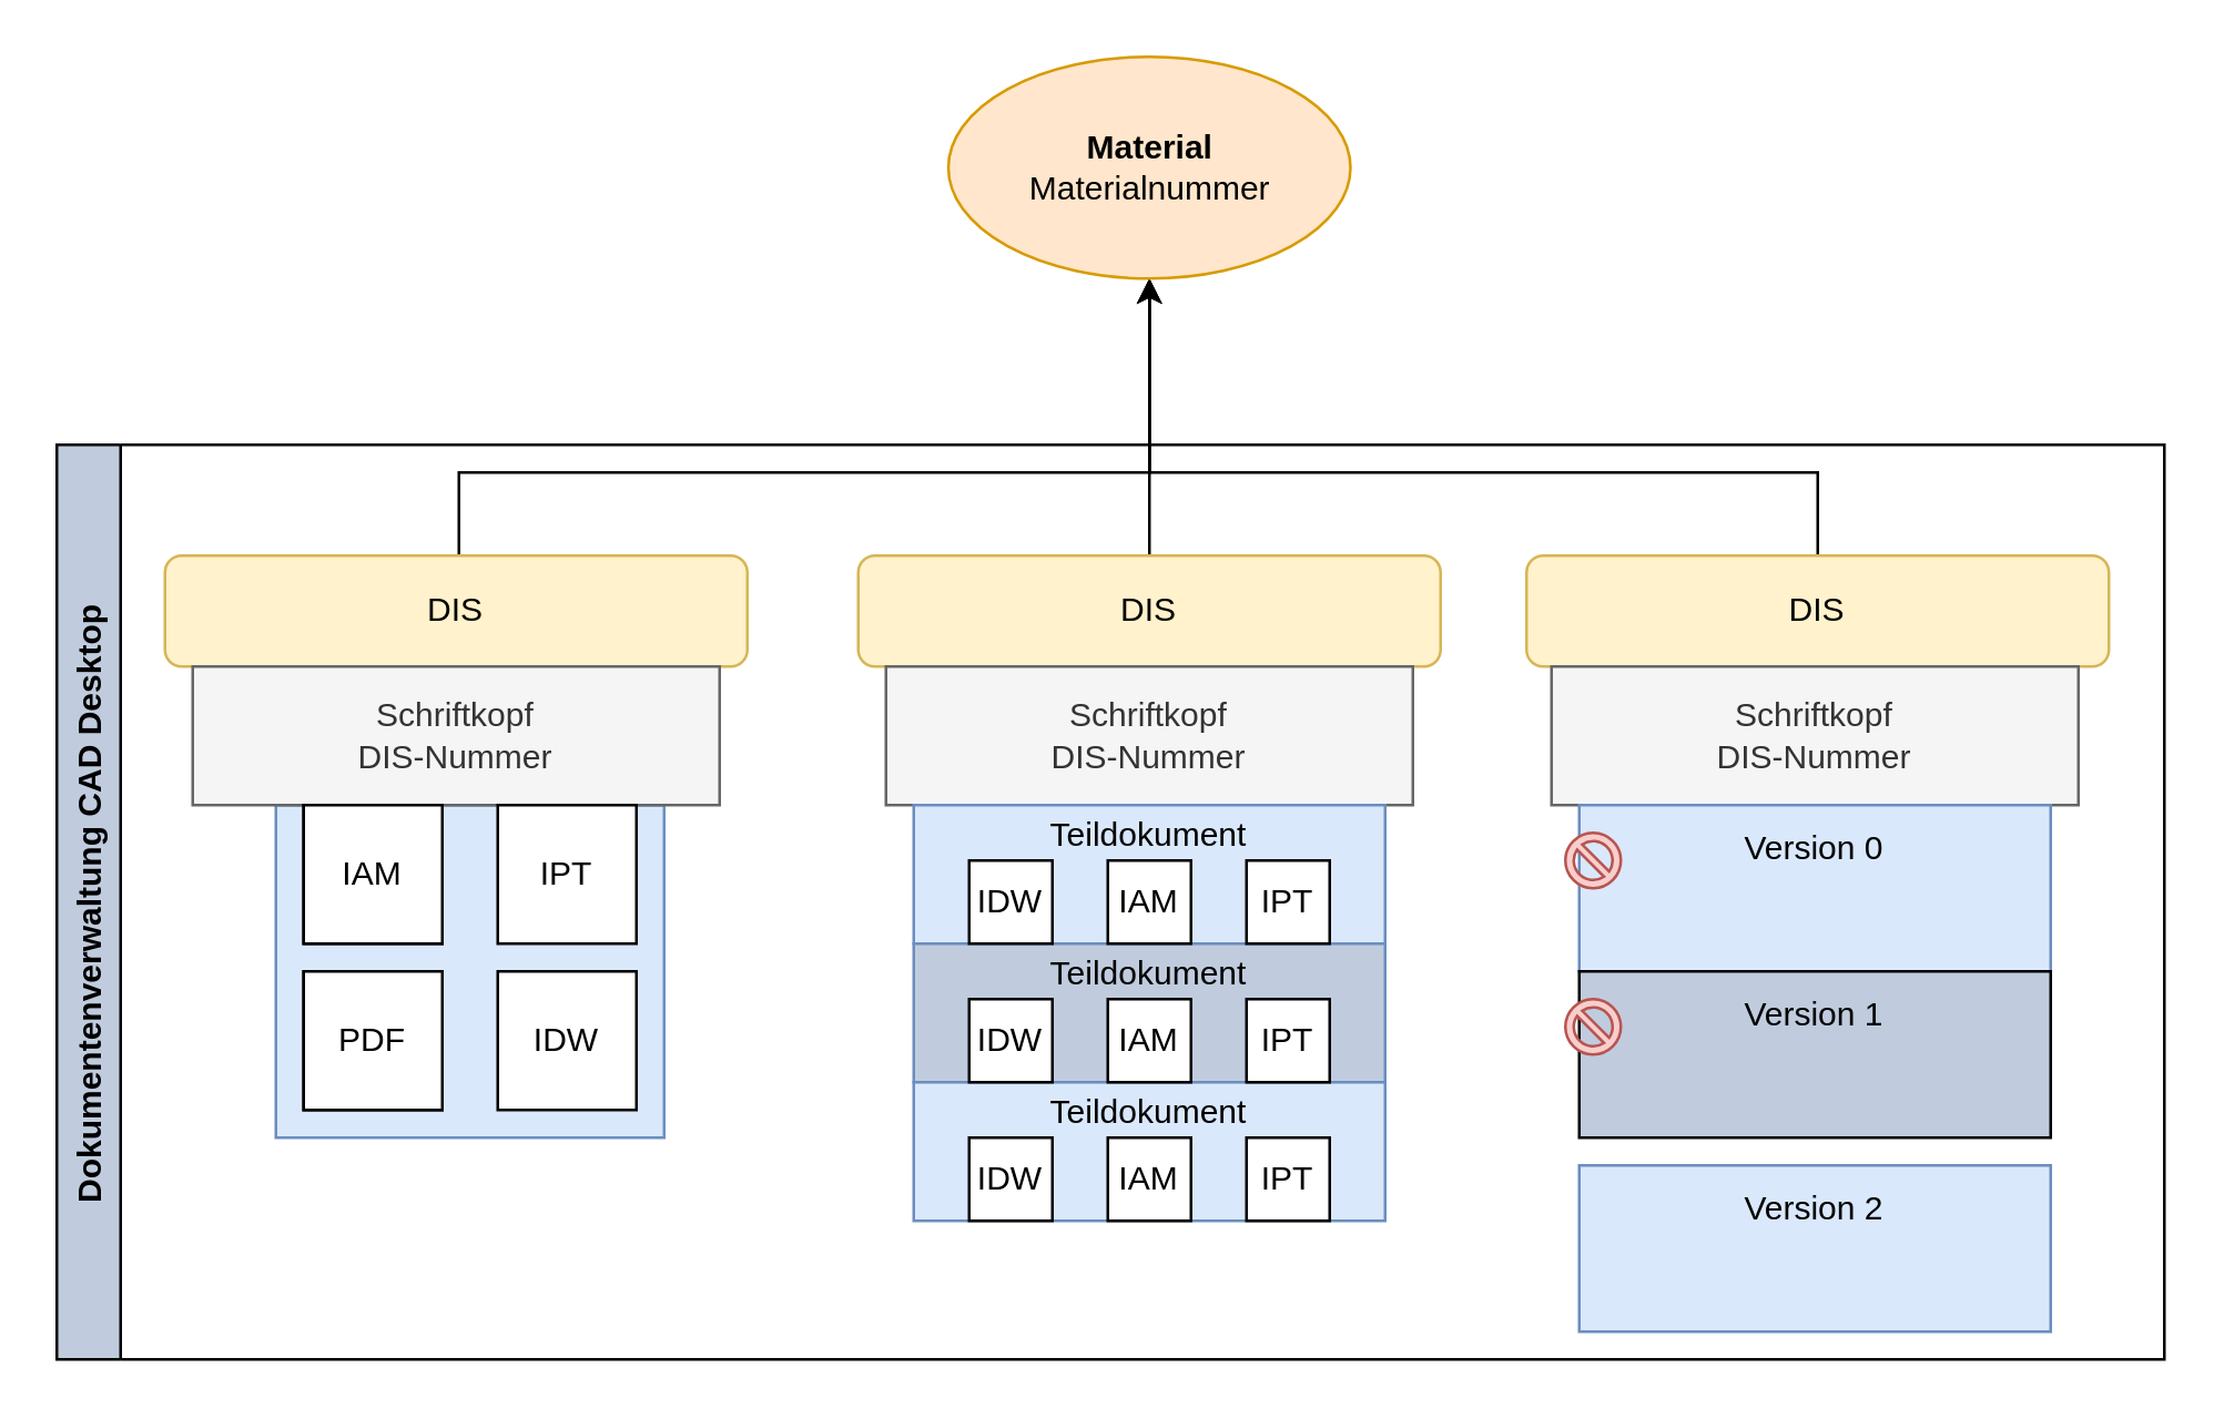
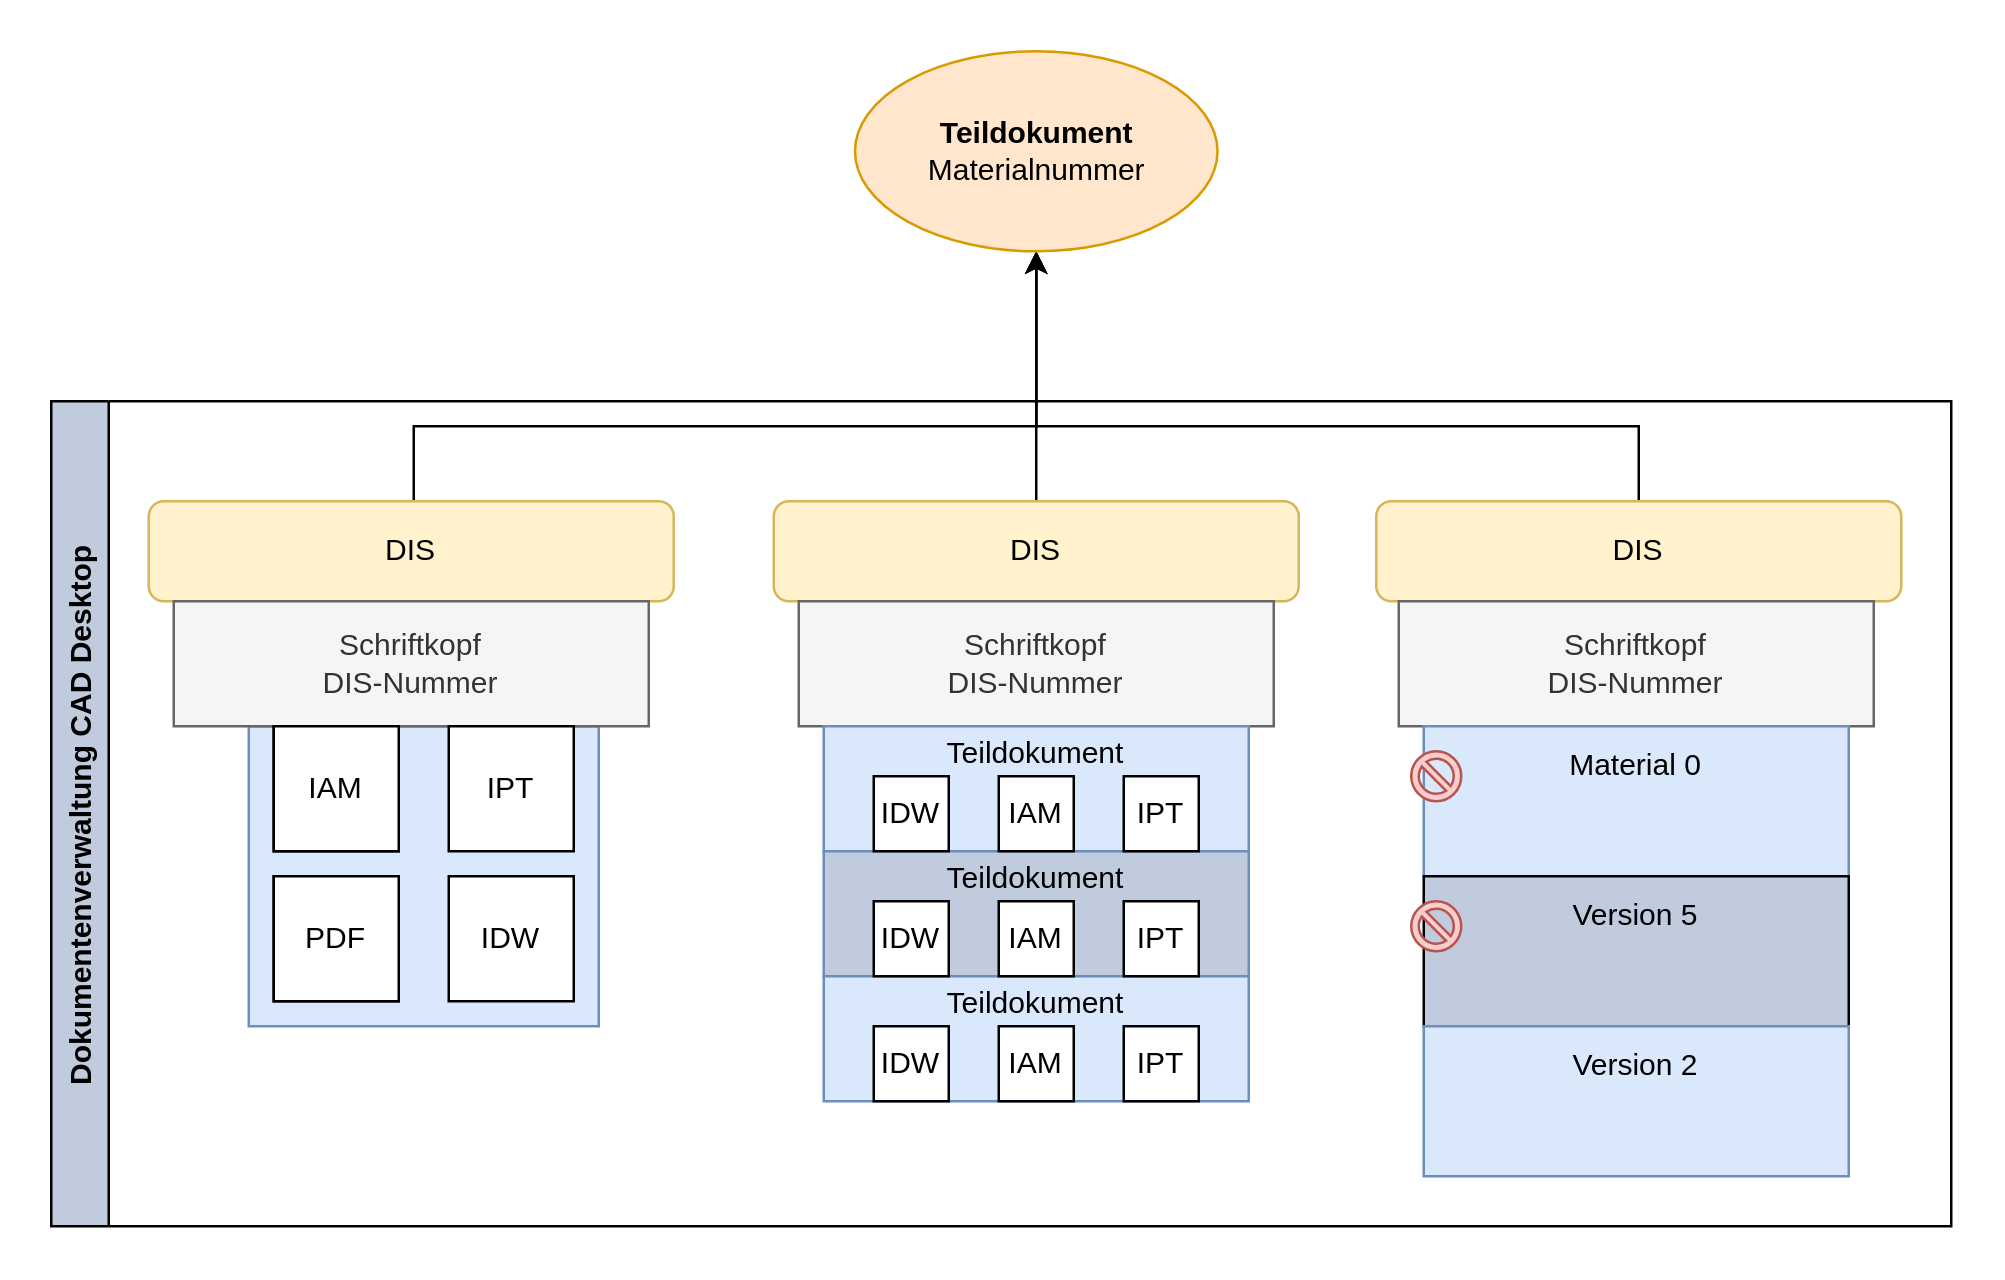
  <mxCell id="0" />
  <mxCell id="1" parent="0" />
  <mxCell id="2" style="edgeStyle=orthogonalEdgeStyle;rounded=0;orthogonalLoop=1;jettySize=auto;html=1;entryX=0.5;entryY=1;entryDx=0;entryDy=0;strokeWidth=1;" edge="1" parent="1" source="9" target="6"><mxGeometry relative="1" as="geometry"><Array as="points"><mxPoint x="165" y="170" /><mxPoint x="414" y="170" /></Array></mxGeometry></mxCell>
  <mxCell id="3" style="edgeStyle=orthogonalEdgeStyle;rounded=0;orthogonalLoop=1;jettySize=auto;html=1;" edge="1" parent="1" source="10" target="6"><mxGeometry relative="1" as="geometry"><Array as="points"><mxPoint x="414" y="180" /><mxPoint x="414" y="180" /></Array></mxGeometry></mxCell>
  <mxCell id="4" style="edgeStyle=orthogonalEdgeStyle;rounded=0;orthogonalLoop=1;jettySize=auto;html=1;entryX=0.5;entryY=1;entryDx=0;entryDy=0;" edge="1" parent="1" source="5" target="6"><mxGeometry relative="1" as="geometry"><mxPoint x="570" y="140" as="targetPoint" /><Array as="points"><mxPoint x="655" y="170" /><mxPoint x="414" y="170" /></Array></mxGeometry></mxCell>
  <mxCell id="5" value="DIS" style="rounded=1;whiteSpace=wrap;html=1;fillColor=#fff2cc;strokeColor=#d6b656;" vertex="1" parent="1"><mxGeometry x="550" y="200" width="210" height="40" as="geometry" /></mxCell>
- <mxCell id="6" value="&lt;b&gt;Material&lt;/b&gt;&lt;br&gt;Materialnummer" style="ellipse;whiteSpace=wrap;html=1;fillColor=#ffe6cc;strokeColor=#d79b00;" vertex="1" parent="1"><mxGeometry x="341.5" y="20" width="145" height="80" as="geometry" /></mxCell>
+ <mxCell id="6" value="&lt;b&gt;Teildokument&lt;/b&gt;&lt;br&gt;Materialnummer" style="ellipse;whiteSpace=wrap;html=1;fillColor=#ffe6cc;strokeColor=#d79b00;" vertex="1" parent="1"><mxGeometry x="341.5" y="20" width="145" height="80" as="geometry" /></mxCell>
  <mxCell id="7" value="Dokumentenverwaltung CAD Desktop" style="swimlane;horizontal=0;fillColor=#C0CCDE;strokeWidth=1;gradientColor=none;swimlaneFillColor=none;" vertex="1" parent="1"><mxGeometry x="20" y="160" width="760" height="330" as="geometry"><mxRectangle x="30" y="190" width="40" height="250" as="alternateBounds" /></mxGeometry></mxCell>
  <mxCell id="8" value="" style="rounded=0;whiteSpace=wrap;html=1;fillColor=#dae8fc;strokeColor=#6c8ebf;" vertex="1" parent="7"><mxGeometry x="79" y="130" width="140" height="120" as="geometry" /></mxCell>
  <mxCell id="9" value="DIS" style="rounded=1;whiteSpace=wrap;html=1;fillColor=#fff2cc;strokeColor=#d6b656;" vertex="1" parent="7"><mxGeometry x="39" y="40" width="210" height="40" as="geometry" /></mxCell>
  <mxCell id="10" value="DIS" style="rounded=1;whiteSpace=wrap;html=1;fillColor=#fff2cc;strokeColor=#d6b656;" vertex="1" parent="7"><mxGeometry x="289" y="40" width="210" height="40" as="geometry" /></mxCell>
  <mxCell id="11" value="Schriftkopf&lt;br&gt;DIS-Nummer&lt;span style=&quot;color: rgba(0, 0, 0, 0); font-family: monospace; font-size: 0px; text-align: start;&quot;&gt;%3CmxGraphModel%3E%3Croot%3E%3CmxCell%20id%3D%220%22%2F%3E%3CmxCell%20id%3D%221%22%20parent%3D%220%22%2F%3E%3CmxCell%20id%3D%222%22%20value%3D%22%22%20style%3D%22rounded%3D1%3BwhiteSpace%3Dwrap%3Bhtml%3D1%3B%22%20vertex%3D%221%22%20parent%3D%221%22%3E%3CmxGeometry%20x%3D%2270%22%20y%3D%22230%22%20width%3D%22210%22%20height%3D%22270%22%20as%3D%22geometry%22%2F%3E%3C%2FmxCell%3E%3C%2Froot%3E%3C%2FmxGraphModel%3E&lt;/span&gt;" style="rounded=0;whiteSpace=wrap;html=1;fillColor=#f5f5f5;fontColor=#333333;strokeColor=#666666;" vertex="1" parent="7"><mxGeometry x="49" y="80" width="190" height="50" as="geometry" /></mxCell>
  <mxCell id="12" value="Schriftkopf&lt;br&gt;DIS-Nummer&lt;span style=&quot;color: rgba(0, 0, 0, 0); font-family: monospace; font-size: 0px; text-align: start;&quot;&gt;%3CmxGraphModel%3E%3Croot%3E%3CmxCell%20id%3D%220%22%2F%3E%3CmxCell%20id%3D%221%22%20parent%3D%220%22%2F%3E%3CmxCell%20id%3D%222%22%20value%3D%22%22%20style%3D%22rounded%3D1%3BwhiteSpace%3Dwrap%3Bhtml%3D1%3B%22%20vertex%3D%221%22%20parent%3D%221%22%3E%3CmxGeometry%20x%3D%2270%22%20y%3D%22230%22%20width%3D%22210%22%20height%3D%22270%22%20as%3D%22geometry%22%2F%3E%3C%2FmxCell%3E%3C%2Froot%3E%3C%2FmxGraphModel%3E&lt;/span&gt;" style="rounded=0;whiteSpace=wrap;html=1;fillColor=#f5f5f5;fontColor=#333333;strokeColor=#666666;" vertex="1" parent="7"><mxGeometry x="299" y="80" width="190" height="50" as="geometry" /></mxCell>
  <mxCell id="13" value="Schriftkopf&lt;br&gt;DIS-Nummer&lt;span style=&quot;color: rgba(0, 0, 0, 0); font-family: monospace; font-size: 0px; text-align: start;&quot;&gt;%3CmxGraphModel%3E%3Croot%3E%3CmxCell%20id%3D%220%22%2F%3E%3CmxCell%20id%3D%221%22%20parent%3D%220%22%2F%3E%3CmxCell%20id%3D%222%22%20value%3D%22%22%20style%3D%22rounded%3D1%3BwhiteSpace%3Dwrap%3Bhtml%3D1%3B%22%20vertex%3D%221%22%20parent%3D%221%22%3E%3CmxGeometry%20x%3D%2270%22%20y%3D%22230%22%20width%3D%22210%22%20height%3D%22270%22%20as%3D%22geometry%22%2F%3E%3C%2FmxCell%3E%3C%2Froot%3E%3C%2FmxGraphModel%3E&lt;/span&gt;" style="rounded=0;whiteSpace=wrap;html=1;fillColor=#f5f5f5;fontColor=#333333;strokeColor=#666666;" vertex="1" parent="7"><mxGeometry x="539" y="80" width="190" height="50" as="geometry" /></mxCell>
  <mxCell id="14" value="IAM&lt;span style=&quot;color: rgba(0, 0, 0, 0); font-family: monospace; font-size: 0px; text-align: start;&quot;&gt;%3CmxGraphModel%3E%3Croot%3E%3CmxCell%20id%3D%220%22%2F%3E%3CmxCell%20id%3D%221%22%20parent%3D%220%22%2F%3E%3CmxCell%20id%3D%222%22%20value%3D%22Schriftkopf%26lt%3Bbr%26gt%3BDIS-Nummer%26lt%3Bspan%20style%3D%26quot%3Bcolor%3A%20rgba(0%2C%200%2C%200%2C%200)%3B%20font-family%3A%20monospace%3B%20font-size%3A%200px%3B%20text-align%3A%20start%3B%26quot%3B%26gt%3B%253CmxGraphModel%253E%253Croot%253E%253CmxCell%2520id%253D%25220%2522%252F%253E%253CmxCell%2520id%253D%25221%2522%2520parent%253D%25220%2522%252F%253E%253CmxCell%2520id%253D%25222%2522%2520value%253D%2522%2522%2520style%253D%2522rounded%253D1%253BwhiteSpace%253Dwrap%253Bhtml%253D1%253B%2522%2520vertex%253D%25221%2522%2520parent%253D%25221%2522%253E%253CmxGeometry%2520x%253D%252270%2522%2520y%253D%2522230%2522%2520width%253D%2522210%2522%2520height%253D%2522270%2522%2520as%253D%2522geometry%2522%252F%253E%253C%252FmxCell%253E%253C%252Froot%253E%253C%252FmxGraphModel%253E%26lt%3B%2Fspan%26gt%3B%22%20style%3D%22rounded%3D0%3BwhiteSpace%3Dwrap%3Bhtml%3D1%3B%22%20vertex%3D%221%22%20parent%3D%221%22%3E%3CmxGeometry%20x%3D%2280%22%20y%3D%22270%22%20width%3D%22190%22%20height%3D%2250%22%20as%3D%22geometry%22%2F%3E%3C%2FmxCell%3E%3C%2Froot%3E%3C%2FmxGraphModel%3E&lt;/span&gt;" style="whiteSpace=wrap;html=1;aspect=fixed;" vertex="1" parent="7"><mxGeometry x="89" y="130" width="50" height="50" as="geometry" /></mxCell>
  <mxCell id="15" value="IPT" style="whiteSpace=wrap;html=1;aspect=fixed;" vertex="1" parent="7"><mxGeometry x="159" y="130" width="50" height="50" as="geometry" /></mxCell>
  <mxCell id="16" value="IDW" style="whiteSpace=wrap;html=1;aspect=fixed;" vertex="1" parent="7"><mxGeometry x="159" y="190" width="50" height="50" as="geometry" /></mxCell>
  <mxCell id="17" value="PDF" style="whiteSpace=wrap;html=1;aspect=fixed;" vertex="1" parent="7"><mxGeometry x="89" y="190" width="50" height="50" as="geometry" /></mxCell>
  <mxCell id="18" value="Teildokument&lt;br&gt;&lt;br&gt;&amp;nbsp; &amp;nbsp;" style="rounded=0;whiteSpace=wrap;html=1;fillColor=#dae8fc;strokeColor=#6c8ebf;" vertex="1" parent="7"><mxGeometry x="309" y="130" width="170" height="50" as="geometry" /></mxCell>
  <mxCell id="19" value="Teildokument&lt;br&gt;&lt;br&gt;&amp;nbsp; &amp;nbsp;" style="rounded=0;whiteSpace=wrap;html=1;fillColor=#C0CCDE;strokeColor=#6c8ebf;" vertex="1" parent="7"><mxGeometry x="309" y="180" width="170" height="50" as="geometry" /></mxCell>
  <mxCell id="20" value="Teildokument&lt;br&gt;&lt;br&gt;&amp;nbsp; &amp;nbsp;" style="rounded=0;whiteSpace=wrap;html=1;align=center;fillColor=#dae8fc;strokeColor=#6c8ebf;" vertex="1" parent="7"><mxGeometry x="309" y="230" width="170" height="50" as="geometry" /></mxCell>
  <mxCell id="21" value="IDW" style="rounded=0;whiteSpace=wrap;html=1;" vertex="1" parent="7"><mxGeometry x="329" y="250" width="30" height="30" as="geometry" /></mxCell>
  <mxCell id="22" value="IAM" style="rounded=0;whiteSpace=wrap;html=1;" vertex="1" parent="7"><mxGeometry x="379" y="250" width="30" height="30" as="geometry" /></mxCell>
  <mxCell id="23" value="IPT" style="rounded=0;whiteSpace=wrap;html=1;" vertex="1" parent="7"><mxGeometry x="429" y="250" width="30" height="30" as="geometry" /></mxCell>
  <mxCell id="24" value="IDW" style="rounded=0;whiteSpace=wrap;html=1;" vertex="1" parent="7"><mxGeometry x="329" y="200" width="30" height="30" as="geometry" /></mxCell>
  <mxCell id="25" value="IAM" style="rounded=0;whiteSpace=wrap;html=1;" vertex="1" parent="7"><mxGeometry x="379" y="200" width="30" height="30" as="geometry" /></mxCell>
  <mxCell id="26" value="IPT" style="rounded=0;whiteSpace=wrap;html=1;" vertex="1" parent="7"><mxGeometry x="429" y="200" width="30" height="30" as="geometry" /></mxCell>
  <mxCell id="27" value="IDW" style="rounded=0;whiteSpace=wrap;html=1;" vertex="1" parent="7"><mxGeometry x="329" y="150" width="30" height="30" as="geometry" /></mxCell>
  <mxCell id="28" value="IAM" style="rounded=0;whiteSpace=wrap;html=1;" vertex="1" parent="7"><mxGeometry x="379" y="150" width="30" height="30" as="geometry" /></mxCell>
  <mxCell id="29" value="IPT" style="rounded=0;whiteSpace=wrap;html=1;" vertex="1" parent="7"><mxGeometry x="429" y="150" width="30" height="30" as="geometry" /></mxCell>
- <mxCell id="30" value="Version 0&lt;br&gt;&lt;br&gt;&amp;nbsp;&amp;nbsp;" style="rounded=0;whiteSpace=wrap;html=1;fillColor=#dae8fc;strokeColor=#6c8ebf;" vertex="1" parent="7"><mxGeometry x="549" y="130" width="170" height="60" as="geometry" /></mxCell>
- <mxCell id="31" value="Version 1&lt;br&gt;&lt;br&gt;&amp;nbsp; &amp;nbsp;" style="rounded=0;whiteSpace=wrap;html=1;fillColor=#C0CCDE;" vertex="1" parent="7"><mxGeometry x="549" y="190" width="170" height="60" as="geometry" /></mxCell>
- <mxCell id="32" value="Version 2&lt;br&gt;&lt;br&gt;&amp;nbsp;&amp;nbsp;" style="rounded=0;whiteSpace=wrap;html=1;fillColor=#dae8fc;strokeColor=#6c8ebf;" vertex="1" parent="7"><mxGeometry x="549" y="260" width="170" height="60" as="geometry" /></mxCell>
+ <mxCell id="30" value="Material 0&lt;br&gt;&lt;br&gt;&amp;nbsp;&amp;nbsp;" style="rounded=0;whiteSpace=wrap;html=1;fillColor=#dae8fc;strokeColor=#6c8ebf;" vertex="1" parent="7"><mxGeometry x="549" y="130" width="170" height="60" as="geometry" /></mxCell>
+ <mxCell id="31" value="Version 5&lt;br&gt;&lt;br&gt;&amp;nbsp; &amp;nbsp;" style="rounded=0;whiteSpace=wrap;html=1;fillColor=#C0CCDE;" vertex="1" parent="7"><mxGeometry x="549" y="190" width="170" height="60" as="geometry" /></mxCell>
+ <mxCell id="32" value="Version 2&lt;br&gt;&lt;br&gt;&amp;nbsp;&amp;nbsp;" style="rounded=0;whiteSpace=wrap;html=1;fillColor=#dae8fc;strokeColor=#6c8ebf;" vertex="1" parent="7"><mxGeometry x="549" y="250" width="170" height="60" as="geometry" /></mxCell>
  <mxCell id="33" value="" style="verticalLabelPosition=bottom;verticalAlign=top;html=1;shape=mxgraph.basic.no_symbol;fillColor=#f8cecc;strokeColor=#b85450;" vertex="1" parent="7"><mxGeometry x="544" y="140" width="20" height="20" as="geometry" /></mxCell>
  <mxCell id="34" value="" style="verticalLabelPosition=bottom;verticalAlign=top;html=1;shape=mxgraph.basic.no_symbol;fillColor=#f8cecc;strokeColor=#b85450;" vertex="1" parent="7"><mxGeometry x="544" y="200" width="20" height="20" as="geometry" /></mxCell>
  <mxCell id="35" value="IAM&lt;span style=&quot;color: rgba(0, 0, 0, 0); font-family: monospace; font-size: 0px; text-align: start;&quot;&gt;%3CmxGraphModel%3E%3Croot%3E%3CmxCell%20id%3D%220%22%2F%3E%3CmxCell%20id%3D%221%22%20parent%3D%220%22%2F%3E%3CmxCell%20id%3D%222%22%20value%3D%22Schriftkopf%26lt%3Bbr%26gt%3BDIS-Nummer%26lt%3Bspan%20style%3D%26quot%3Bcolor%3A%20rgba(0%2C%200%2C%200%2C%200)%3B%20font-family%3A%20monospace%3B%20font-size%3A%200px%3B%20text-align%3A%20start%3B%26quot%3B%26gt%3B%253CmxGraphModel%253E%253Croot%253E%253CmxCell%2520id%253D%25220%2522%252F%253E%253CmxCell%2520id%253D%25221%2522%2520parent%253D%25220%2522%252F%253E%253CmxCell%2520id%253D%25222%2522%2520value%253D%2522%2522%2520style%253D%2522rounded%253D1%253BwhiteSpace%253Dwrap%253Bhtml%253D1%253B%2522%2520vertex%253D%25221%2522%2520parent%253D%25221%2522%253E%253CmxGeometry%2520x%253D%252270%2522%2520y%253D%2522230%2522%2520width%253D%2522210%2522%2520height%253D%2522270%2522%2520as%253D%2522geometry%2522%252F%253E%253C%252FmxCell%253E%253C%252Froot%253E%253C%252FmxGraphModel%253E%26lt%3B%2Fspan%26gt%3B%22%20style%3D%22rounded%3D0%3BwhiteSpace%3Dwrap%3Bhtml%3D1%3B%22%20vertex%3D%221%22%20parent%3D%221%22%3E%3CmxGeometry%20x%3D%2280%22%20y%3D%22270%22%20width%3D%22190%22%20height%3D%2250%22%20as%3D%22geometry%22%2F%3E%3C%2FmxCell%3E%3C%2Froot%3E%3C%2FmxGraphModel%3E&lt;/span&gt;" style="whiteSpace=wrap;html=1;aspect=fixed;" vertex="1" parent="7"><mxGeometry x="89" y="130" width="50" height="50" as="geometry" /></mxCell>
  <mxCell id="36" value="PDF" style="whiteSpace=wrap;html=1;aspect=fixed;" vertex="1" parent="7"><mxGeometry x="89" y="190" width="50" height="50" as="geometry" /></mxCell>
